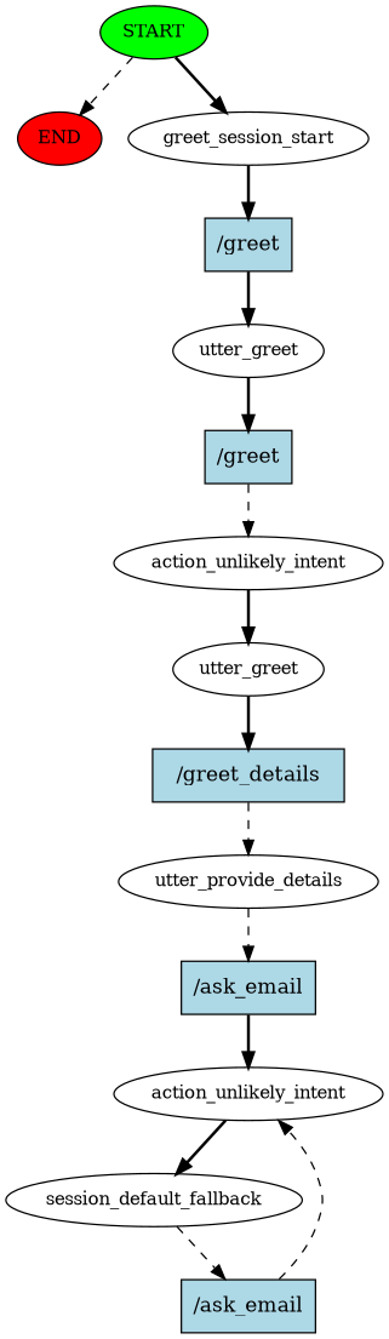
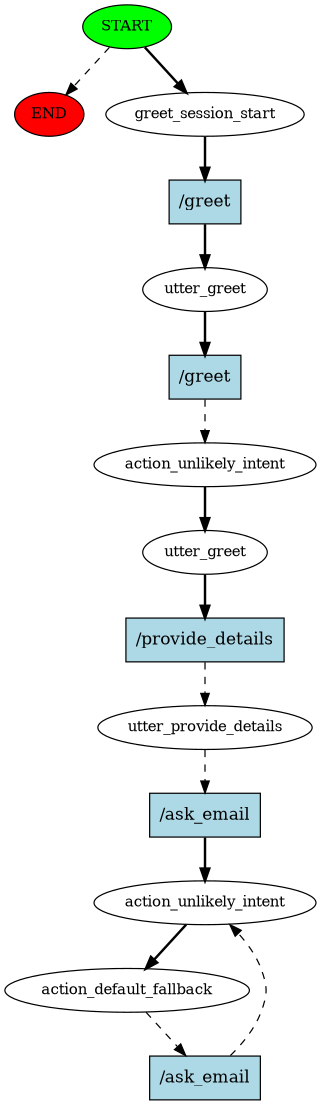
  digraph {
    node [fontsize=12]
    edge [style=bold]
    n1 [fillcolor=green label=START style=filled]
    n2 [fillcolor=red label=END style=filled]
    n3 [label=greet_session_start]
    n4 [fillcolor=lightblue label="/greet" shape=rect style=filled fontsize=""]
    n5 [label=utter_greet]
    n6 [fillcolor=lightblue label="/greet" shape=rect style=filled fontsize=""]
    n7 [label=action_unlikely_intent]
    n8 [label=utter_greet]
-   n9 [fillcolor=lightblue label="/greet_details" shape=rect style=filled fontsize=""]
+   n9 [fillcolor=lightblue label="/provide_details" shape=rect style=filled fontsize=""]
    n10 [label=utter_provide_details]
    n11 [fillcolor=lightblue label="/ask_email" shape=rect style=filled fontsize=""]
    n12 [label=action_unlikely_intent]
-   n13 [label=session_default_fallback]
+   n13 [label=action_default_fallback]
    n14 [fillcolor=lightblue label="/ask_email" shape=rect style=filled fontsize=""]
    n1 -> n2 [style=dashed]
    n1 -> n3
    n3 -> n4
    n4 -> n5
    n5 -> n6
    n6 -> n7 [style=dashed]
    n7 -> n8
    n8 -> n9
    n9 -> n10 [style=dashed]
    n10 -> n11 [style=dashed]
    n11 -> n12
    n12 -> n13
    n13 -> n14 [style=dashed]
    n14 -> n12 [style=dashed]
  }
